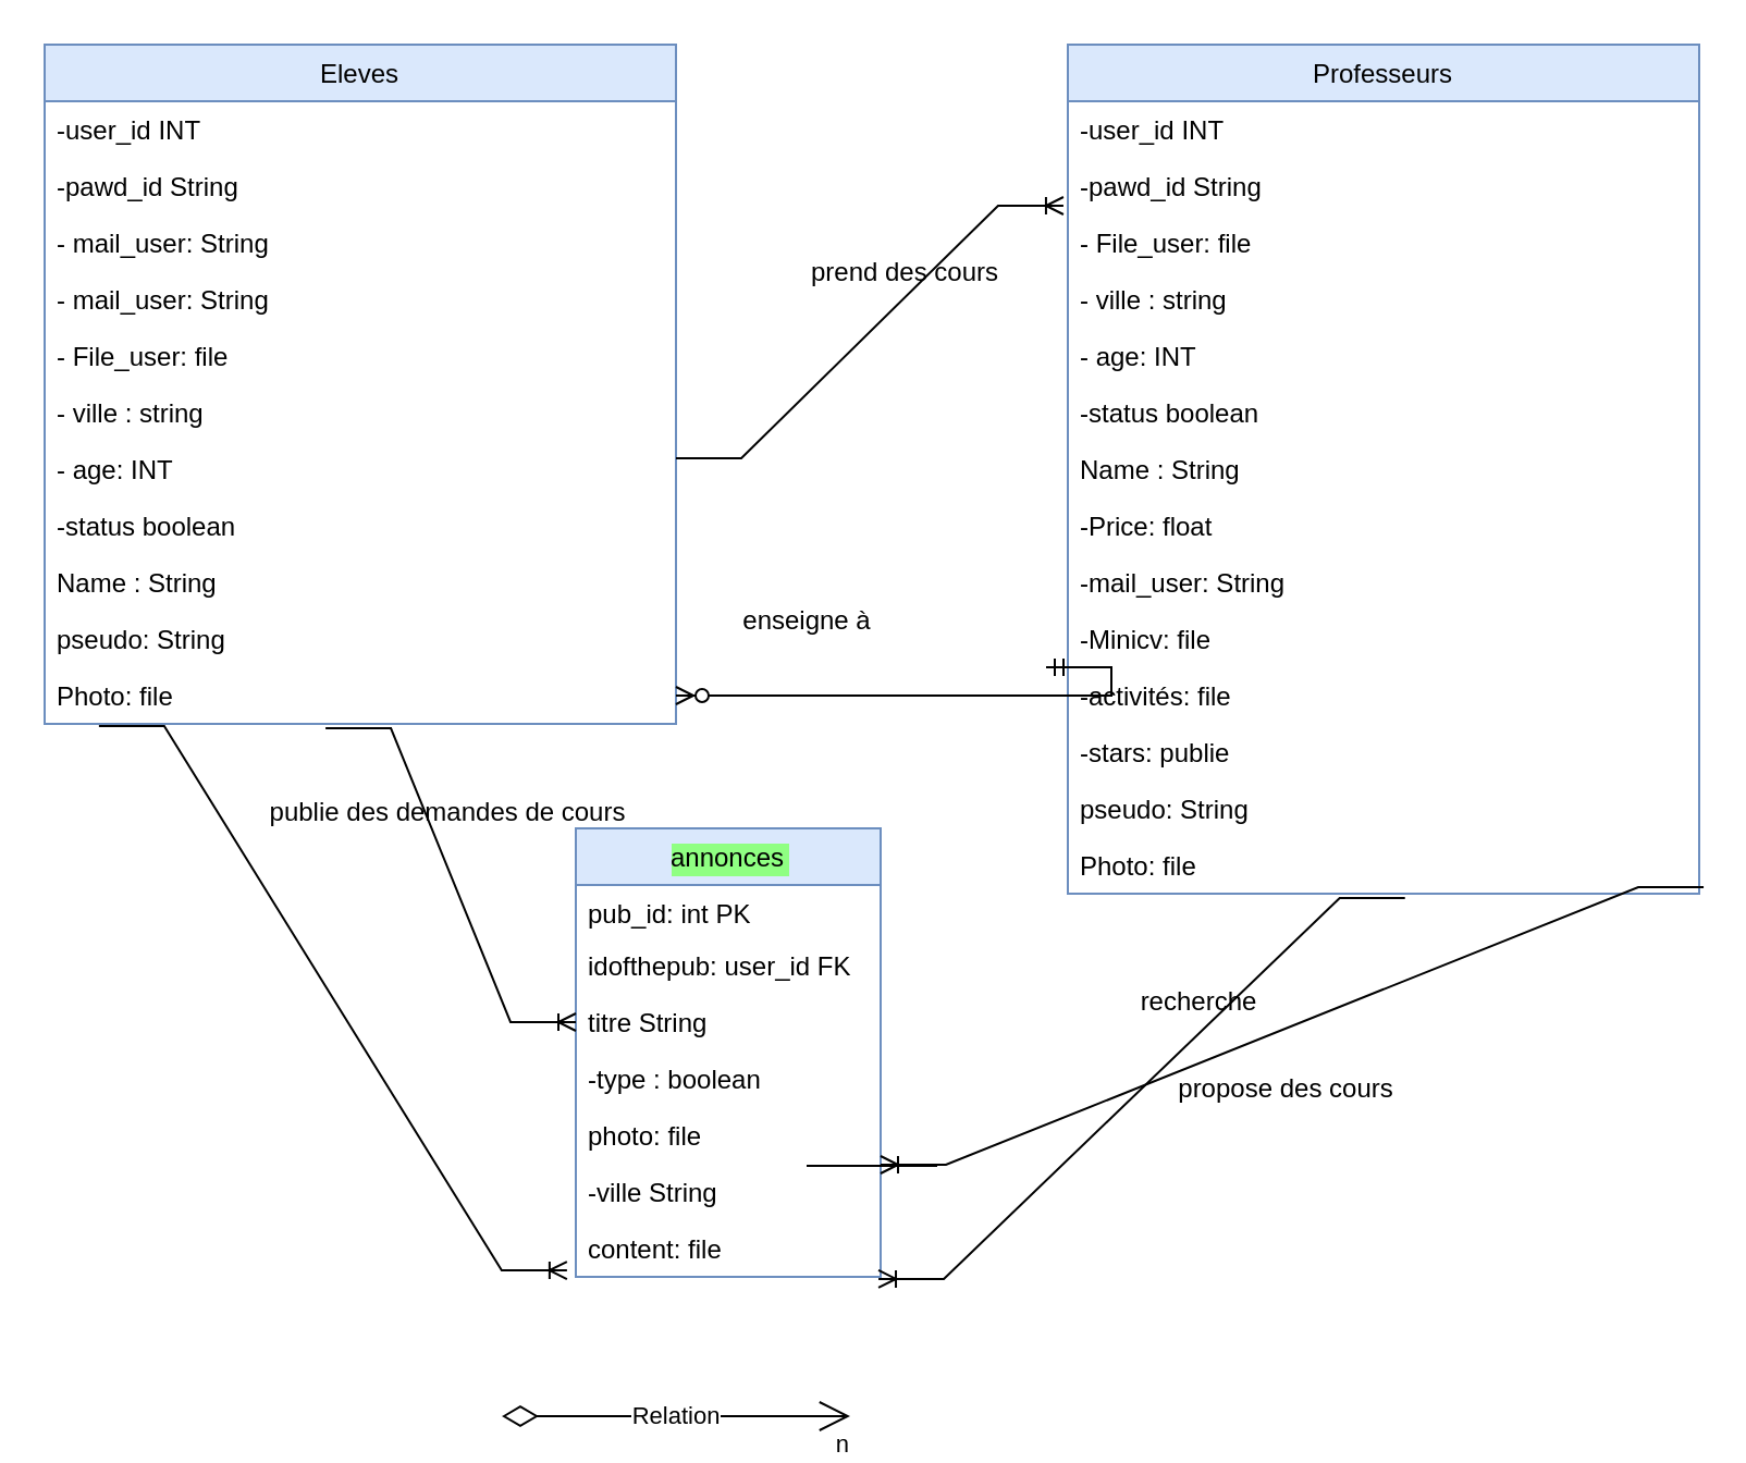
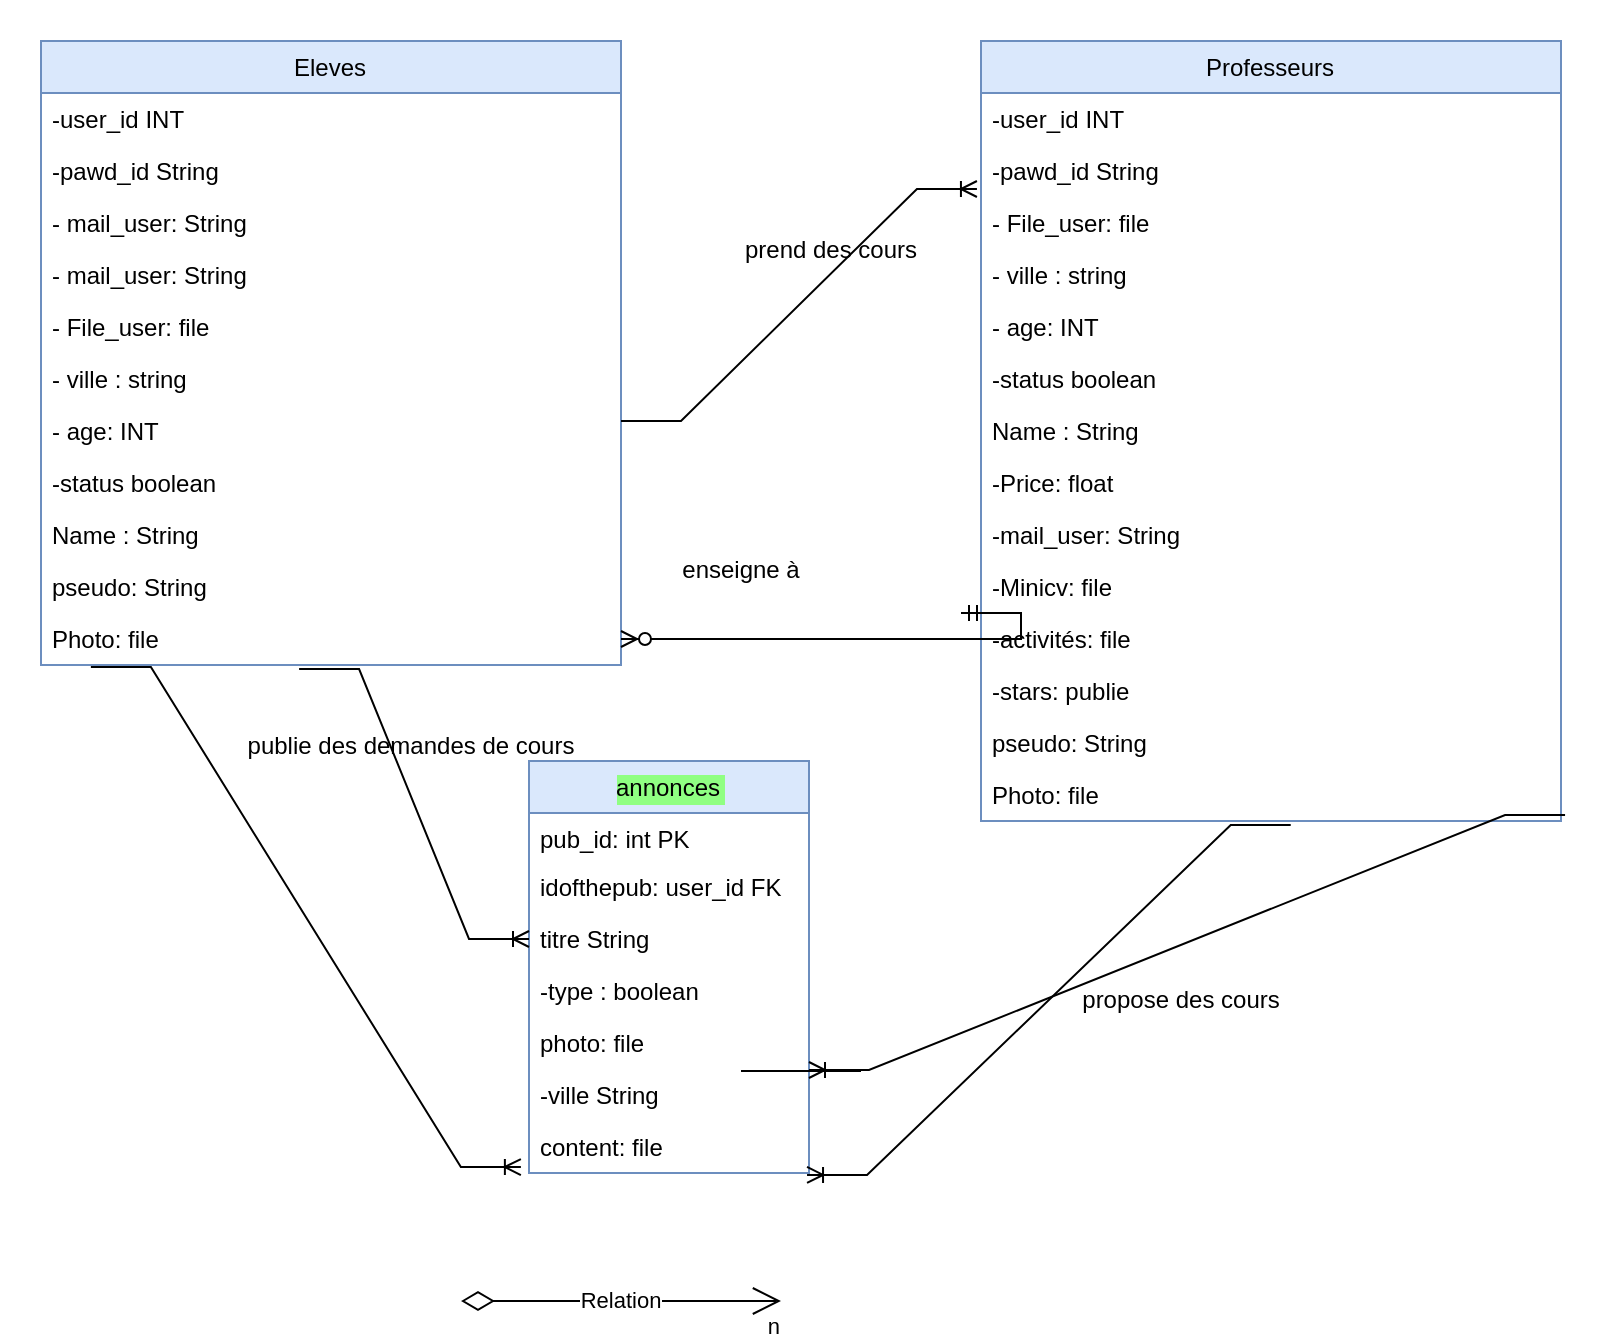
  <mxCell id="0" />
  <mxCell id="1" parent="0" />
  <mxCell id="2" value="annonces" style="swimlane;fontStyle=0;childLayout=stackLayout;horizontal=1;startSize=26;fillColor=#dae8fc;horizontalStack=0;resizeParent=1;resizeParentMax=0;resizeLast=0;collapsible=1;marginBottom=0;labelBackgroundColor=#8FFF82;strokeColor=#6c8ebf;" parent="1" vertex="1"><mxGeometry x="264" y="380" width="140" height="206" as="geometry"><mxRectangle x="274" y="520" width="90" height="30" as="alternateBounds" /></mxGeometry></mxCell>
  <mxCell id="3" value="pub_id: int PK" style="text;strokeColor=none;fillColor=none;align=left;verticalAlign=top;spacingLeft=4;spacingRight=4;overflow=hidden;rotatable=0;points=[[0,0.5],[1,0.5]];portConstraint=eastwest;" parent="2" vertex="1"><mxGeometry y="26" width="140" height="24" as="geometry" /></mxCell>
  <mxCell id="4" value="idofthepub: user_id FK" style="text;strokeColor=none;fillColor=none;align=left;verticalAlign=top;spacingLeft=4;spacingRight=4;overflow=hidden;rotatable=0;points=[[0,0.5],[1,0.5]];portConstraint=eastwest;" parent="2" vertex="1"><mxGeometry y="50" width="140" height="26" as="geometry" /></mxCell>
  <mxCell id="5" value="titre String" style="text;strokeColor=none;fillColor=none;align=left;verticalAlign=top;spacingLeft=4;spacingRight=4;overflow=hidden;rotatable=0;points=[[0,0.5],[1,0.5]];portConstraint=eastwest;" parent="2" vertex="1"><mxGeometry y="76" width="140" height="26" as="geometry" /></mxCell>
  <mxCell id="6" value="-type : boolean" style="text;strokeColor=none;fillColor=none;align=left;verticalAlign=top;spacingLeft=4;spacingRight=4;overflow=hidden;rotatable=0;points=[[0,0.5],[1,0.5]];portConstraint=eastwest;" parent="2" vertex="1"><mxGeometry y="102" width="140" height="26" as="geometry" /></mxCell>
  <mxCell id="7" value="photo: file" style="text;strokeColor=none;fillColor=none;align=left;verticalAlign=top;spacingLeft=4;spacingRight=4;overflow=hidden;rotatable=0;points=[[0,0.5],[1,0.5]];portConstraint=eastwest;" parent="2" vertex="1"><mxGeometry y="128" width="140" height="26" as="geometry" /></mxCell>
  <mxCell id="8" value="-ville String&#10;" style="text;strokeColor=none;fillColor=none;align=left;verticalAlign=top;spacingLeft=4;spacingRight=4;overflow=hidden;rotatable=0;points=[[0,0.5],[1,0.5]];portConstraint=eastwest;" parent="2" vertex="1"><mxGeometry y="154" width="140" height="26" as="geometry" /></mxCell>
  <mxCell id="9" value="content: file" style="text;strokeColor=none;fillColor=none;align=left;verticalAlign=top;spacingLeft=4;spacingRight=4;overflow=hidden;rotatable=0;points=[[0,0.5],[1,0.5]];portConstraint=eastwest;" parent="2" vertex="1"><mxGeometry y="180" width="140" height="26" as="geometry" /></mxCell>
  <mxCell id="10" value="Eleves" style="swimlane;fontStyle=0;childLayout=stackLayout;horizontal=1;startSize=26;fillColor=#dae8fc;horizontalStack=0;resizeParent=1;resizeParentMax=0;resizeLast=0;collapsible=1;marginBottom=0;strokeColor=#6c8ebf;" parent="1" vertex="1"><mxGeometry x="20" y="20" width="290" height="312" as="geometry" /></mxCell>
  <mxCell id="11" value="-user_id INT " style="text;strokeColor=none;fillColor=none;align=left;verticalAlign=top;spacingLeft=4;spacingRight=4;overflow=hidden;rotatable=0;points=[[0,0.5],[1,0.5]];portConstraint=eastwest;" parent="10" vertex="1"><mxGeometry y="26" width="290" height="26" as="geometry" /></mxCell>
  <mxCell id="12" value="-pawd_id String&#10;" style="text;strokeColor=none;fillColor=none;align=left;verticalAlign=top;spacingLeft=4;spacingRight=4;overflow=hidden;rotatable=0;points=[[0,0.5],[1,0.5]];portConstraint=eastwest;" parent="10" vertex="1"><mxGeometry y="52" width="290" height="26" as="geometry" /></mxCell>
  <mxCell id="13" value="- mail_user: String" style="text;strokeColor=none;fillColor=none;align=left;verticalAlign=top;spacingLeft=4;spacingRight=4;overflow=hidden;rotatable=0;points=[[0,0.5],[1,0.5]];portConstraint=eastwest;" parent="10" vertex="1"><mxGeometry y="78" width="290" height="26" as="geometry" /></mxCell>
  <mxCell id="14" value="- mail_user: String" style="text;strokeColor=none;fillColor=none;align=left;verticalAlign=top;spacingLeft=4;spacingRight=4;overflow=hidden;rotatable=0;points=[[0,0.5],[1,0.5]];portConstraint=eastwest;" parent="10" vertex="1"><mxGeometry y="104" width="290" height="26" as="geometry" /></mxCell>
  <mxCell id="15" value="- File_user: file " style="text;strokeColor=none;fillColor=none;align=left;verticalAlign=top;spacingLeft=4;spacingRight=4;overflow=hidden;rotatable=0;points=[[0,0.5],[1,0.5]];portConstraint=eastwest;" parent="10" vertex="1"><mxGeometry y="130" width="290" height="26" as="geometry" /></mxCell>
  <mxCell id="16" value="- ville : string" style="text;strokeColor=none;fillColor=none;align=left;verticalAlign=top;spacingLeft=4;spacingRight=4;overflow=hidden;rotatable=0;points=[[0,0.5],[1,0.5]];portConstraint=eastwest;" parent="10" vertex="1"><mxGeometry y="156" width="290" height="26" as="geometry" /></mxCell>
  <mxCell id="17" value="- age: INT" style="text;strokeColor=none;fillColor=none;align=left;verticalAlign=top;spacingLeft=4;spacingRight=4;overflow=hidden;rotatable=0;points=[[0,0.5],[1,0.5]];portConstraint=eastwest;" parent="10" vertex="1"><mxGeometry y="182" width="290" height="26" as="geometry" /></mxCell>
  <mxCell id="18" value="-status boolean" style="text;strokeColor=none;fillColor=none;align=left;verticalAlign=top;spacingLeft=4;spacingRight=4;overflow=hidden;rotatable=0;points=[[0,0.5],[1,0.5]];portConstraint=eastwest;" parent="10" vertex="1"><mxGeometry y="208" width="290" height="26" as="geometry" /></mxCell>
  <mxCell id="19" value="Name : String&#10;" style="text;strokeColor=none;fillColor=none;align=left;verticalAlign=top;spacingLeft=4;spacingRight=4;overflow=hidden;rotatable=0;points=[[0,0.5],[1,0.5]];portConstraint=eastwest;" parent="10" vertex="1"><mxGeometry y="234" width="290" height="26" as="geometry" /></mxCell>
  <mxCell id="20" value="pseudo: String" style="text;strokeColor=none;fillColor=none;align=left;verticalAlign=top;spacingLeft=4;spacingRight=4;overflow=hidden;rotatable=0;points=[[0,0.5],[1,0.5]];portConstraint=eastwest;" parent="10" vertex="1"><mxGeometry y="260" width="290" height="26" as="geometry" /></mxCell>
  <mxCell id="21" value="Photo: file" style="text;strokeColor=none;fillColor=none;align=left;verticalAlign=top;spacingLeft=4;spacingRight=4;overflow=hidden;rotatable=0;points=[[0,0.5],[1,0.5]];portConstraint=eastwest;" parent="10" vertex="1"><mxGeometry y="286" width="290" height="26" as="geometry" /></mxCell>
  <mxCell id="22" value="Professeurs" style="swimlane;fontStyle=0;childLayout=stackLayout;horizontal=1;startSize=26;fillColor=#dae8fc;horizontalStack=0;resizeParent=1;resizeParentMax=0;resizeLast=0;collapsible=1;marginBottom=0;strokeColor=#6c8ebf;" parent="1" vertex="1"><mxGeometry x="490" y="20" width="290" height="390" as="geometry" /></mxCell>
  <mxCell id="23" value="-user_id INT " style="text;strokeColor=none;fillColor=none;align=left;verticalAlign=top;spacingLeft=4;spacingRight=4;overflow=hidden;rotatable=0;points=[[0,0.5],[1,0.5]];portConstraint=eastwest;" parent="22" vertex="1"><mxGeometry y="26" width="290" height="26" as="geometry" /></mxCell>
  <mxCell id="24" value="-pawd_id String&#10;" style="text;strokeColor=none;fillColor=none;align=left;verticalAlign=top;spacingLeft=4;spacingRight=4;overflow=hidden;rotatable=0;points=[[0,0.5],[1,0.5]];portConstraint=eastwest;" parent="22" vertex="1"><mxGeometry y="52" width="290" height="26" as="geometry" /></mxCell>
  <mxCell id="25" value="- File_user: file " style="text;strokeColor=none;fillColor=none;align=left;verticalAlign=top;spacingLeft=4;spacingRight=4;overflow=hidden;rotatable=0;points=[[0,0.5],[1,0.5]];portConstraint=eastwest;" parent="22" vertex="1"><mxGeometry y="78" width="290" height="26" as="geometry" /></mxCell>
  <mxCell id="26" value="- ville : string" style="text;strokeColor=none;fillColor=none;align=left;verticalAlign=top;spacingLeft=4;spacingRight=4;overflow=hidden;rotatable=0;points=[[0,0.5],[1,0.5]];portConstraint=eastwest;" parent="22" vertex="1"><mxGeometry y="104" width="290" height="26" as="geometry" /></mxCell>
  <mxCell id="27" value="- age: INT" style="text;strokeColor=none;fillColor=none;align=left;verticalAlign=top;spacingLeft=4;spacingRight=4;overflow=hidden;rotatable=0;points=[[0,0.5],[1,0.5]];portConstraint=eastwest;" parent="22" vertex="1"><mxGeometry y="130" width="290" height="26" as="geometry" /></mxCell>
  <mxCell id="28" value="-status boolean" style="text;strokeColor=none;fillColor=none;align=left;verticalAlign=top;spacingLeft=4;spacingRight=4;overflow=hidden;rotatable=0;points=[[0,0.5],[1,0.5]];portConstraint=eastwest;" parent="22" vertex="1"><mxGeometry y="156" width="290" height="26" as="geometry" /></mxCell>
  <mxCell id="29" value="Name : String&#10;" style="text;strokeColor=none;fillColor=none;align=left;verticalAlign=top;spacingLeft=4;spacingRight=4;overflow=hidden;rotatable=0;points=[[0,0.5],[1,0.5]];portConstraint=eastwest;" parent="22" vertex="1"><mxGeometry y="182" width="290" height="26" as="geometry" /></mxCell>
  <mxCell id="30" value="-Price: float" style="text;strokeColor=none;fillColor=none;align=left;verticalAlign=top;spacingLeft=4;spacingRight=4;overflow=hidden;rotatable=0;points=[[0,0.5],[1,0.5]];portConstraint=eastwest;" parent="22" vertex="1"><mxGeometry y="208" width="290" height="26" as="geometry" /></mxCell>
  <mxCell id="31" value="-mail_user: String&#10;" style="text;strokeColor=none;fillColor=none;align=left;verticalAlign=top;spacingLeft=4;spacingRight=4;overflow=hidden;rotatable=0;points=[[0,0.5],[1,0.5]];portConstraint=eastwest;" parent="22" vertex="1"><mxGeometry y="234" width="290" height="26" as="geometry" /></mxCell>
  <mxCell id="32" value="" style="edgeStyle=entityRelationEdgeStyle;fontSize=12;html=1;endArrow=ERzeroToMany;startArrow=ERmandOne;rounded=0;" parent="22" target="21" edge="1"><mxGeometry width="100" height="100" relative="1" as="geometry"><mxPoint x="-10" y="286" as="sourcePoint" /><mxPoint x="90" y="186" as="targetPoint" /></mxGeometry></mxCell>
  <mxCell id="33" value="-Minicv: file" style="text;strokeColor=none;fillColor=none;align=left;verticalAlign=top;spacingLeft=4;spacingRight=4;overflow=hidden;rotatable=0;points=[[0,0.5],[1,0.5]];portConstraint=eastwest;" parent="22" vertex="1"><mxGeometry y="260" width="290" height="26" as="geometry" /></mxCell>
  <mxCell id="34" value="-activités: file&#10;" style="text;strokeColor=none;fillColor=none;align=left;verticalAlign=top;spacingLeft=4;spacingRight=4;overflow=hidden;rotatable=0;points=[[0,0.5],[1,0.5]];portConstraint=eastwest;" parent="22" vertex="1"><mxGeometry y="286" width="290" height="26" as="geometry" /></mxCell>
  <mxCell id="35" value="-stars: publie&#10;" style="text;strokeColor=none;fillColor=none;align=left;verticalAlign=top;spacingLeft=4;spacingRight=4;overflow=hidden;rotatable=0;points=[[0,0.5],[1,0.5]];portConstraint=eastwest;" parent="22" vertex="1"><mxGeometry y="312" width="290" height="26" as="geometry" /></mxCell>
  <mxCell id="36" value="pseudo: String" style="text;strokeColor=none;fillColor=none;align=left;verticalAlign=top;spacingLeft=4;spacingRight=4;overflow=hidden;rotatable=0;points=[[0,0.5],[1,0.5]];portConstraint=eastwest;" parent="22" vertex="1"><mxGeometry y="338" width="290" height="26" as="geometry" /></mxCell>
  <mxCell id="37" value="Photo: file" style="text;strokeColor=none;fillColor=none;align=left;verticalAlign=top;spacingLeft=4;spacingRight=4;overflow=hidden;rotatable=0;points=[[0,0.5],[1,0.5]];portConstraint=eastwest;" parent="22" vertex="1"><mxGeometry y="364" width="290" height="26" as="geometry" /></mxCell>
  <mxCell id="38" value="" style="edgeStyle=entityRelationEdgeStyle;fontSize=12;html=1;endArrow=ERoneToMany;rounded=0;entryX=-0.007;entryY=-0.154;entryDx=0;entryDy=0;entryPerimeter=0;" parent="1" target="25" edge="1"><mxGeometry width="100" height="100" relative="1" as="geometry"><mxPoint x="310" y="210" as="sourcePoint" /><mxPoint x="410" y="110" as="targetPoint" /></mxGeometry></mxCell>
  <mxCell id="39" value="prend des cours" style="text;html=1;align=center;verticalAlign=middle;resizable=0;points=[];autosize=1;strokeColor=none;fillColor=none;" parent="1" vertex="1"><mxGeometry x="360" y="110" width="110" height="30" as="geometry" /></mxCell>
  <mxCell id="40" value="enseigne à" style="text;html=1;align=center;verticalAlign=middle;resizable=0;points=[];autosize=1;strokeColor=none;fillColor=none;" parent="1" vertex="1"><mxGeometry x="330" y="270" width="80" height="30" as="geometry" /></mxCell>
  <mxCell id="41" value="" style="edgeStyle=entityRelationEdgeStyle;fontSize=12;html=1;endArrow=ERoneToMany;rounded=0;exitX=0.445;exitY=1.077;exitDx=0;exitDy=0;exitPerimeter=0;entryX=0;entryY=0.5;entryDx=0;entryDy=0;" parent="1" source="21" target="5" edge="1"><mxGeometry width="100" height="100" relative="1" as="geometry"><mxPoint x="350" y="310" as="sourcePoint" /><mxPoint x="450" y="210" as="targetPoint" /></mxGeometry></mxCell>
  <mxCell id="42" value="&lt;div&gt;publie des demandes de cours&lt;/div&gt;&lt;div&gt;&lt;br&gt;&lt;/div&gt;" style="text;html=1;align=center;verticalAlign=middle;resizable=0;points=[];autosize=1;strokeColor=none;fillColor=none;" parent="1" vertex="1"><mxGeometry x="110" y="360" width="190" height="40" as="geometry" /></mxCell>
  <mxCell id="43" value="" style="edgeStyle=entityRelationEdgeStyle;fontSize=12;html=1;endArrow=ERoneToMany;rounded=0;exitX=1.007;exitY=0.885;exitDx=0;exitDy=0;exitPerimeter=0;entryX=1;entryY=0.75;entryDx=0;entryDy=0;" parent="1" source="37" target="2" edge="1"><mxGeometry width="100" height="100" relative="1" as="geometry"><mxPoint x="570" y="470" as="sourcePoint" /><mxPoint x="650" y="500" as="targetPoint" /></mxGeometry></mxCell>
  <mxCell id="44" value="propose des cours" style="text;html=1;align=center;verticalAlign=middle;resizable=0;points=[];autosize=1;strokeColor=none;fillColor=none;" parent="1" vertex="1"><mxGeometry x="530" y="485" width="120" height="30" as="geometry" /></mxCell>
  <mxCell id="45" value="" style="edgeStyle=entityRelationEdgeStyle;fontSize=12;html=1;endArrow=ERoneToMany;rounded=0;exitX=0.086;exitY=1.038;exitDx=0;exitDy=0;exitPerimeter=0;entryX=-0.029;entryY=0.885;entryDx=0;entryDy=0;entryPerimeter=0;" parent="1" source="21" target="9" edge="1"><mxGeometry width="100" height="100" relative="1" as="geometry"><mxPoint x="90" y="630" as="sourcePoint" /><mxPoint x="190" y="530" as="targetPoint" /></mxGeometry></mxCell>
  <mxCell id="46" value="" style="edgeStyle=entityRelationEdgeStyle;fontSize=12;html=1;endArrow=ERoneToMany;rounded=0;exitX=0.534;exitY=1.077;exitDx=0;exitDy=0;exitPerimeter=0;entryX=0.993;entryY=1.038;entryDx=0;entryDy=0;entryPerimeter=0;" parent="1" source="37" target="9" edge="1"><mxGeometry width="100" height="100" relative="1" as="geometry"><mxPoint x="610" y="680" as="sourcePoint" /><mxPoint x="710" y="580" as="targetPoint" /></mxGeometry></mxCell>
- <mxCell id="47" value="recherche" style="text;html=1;align=center;verticalAlign=middle;resizable=0;points=[];autosize=1;strokeColor=none;fillColor=none;" parent="1" vertex="1"><mxGeometry x="510" y="445" width="80" height="30" as="geometry" /></mxCell>
  <mxCell id="48" value="" style="line;strokeWidth=1;rotatable=0;dashed=0;labelPosition=right;align=left;verticalAlign=middle;spacingTop=0;spacingLeft=6;points=[];portConstraint=eastwest;" vertex="1" parent="1"><mxGeometry x="370" y="530" width="60" height="10" as="geometry" /></mxCell>
  <mxCell id="49" value="Relation" style="endArrow=open;html=1;endSize=12;startArrow=diamondThin;startSize=14;startFill=0;edgeStyle=orthogonalEdgeStyle;rounded=0;" edge="1" parent="1"><mxGeometry relative="1" as="geometry"><mxPoint x="230" y="650" as="sourcePoint" /><mxPoint x="390" y="650" as="targetPoint" /></mxGeometry></mxCell>
  <mxCell id="50" value="n" style="edgeLabel;resizable=0;html=1;align=right;verticalAlign=top;" connectable="0" vertex="1" parent="49"><mxGeometry x="1" relative="1" as="geometry" /></mxCell>
